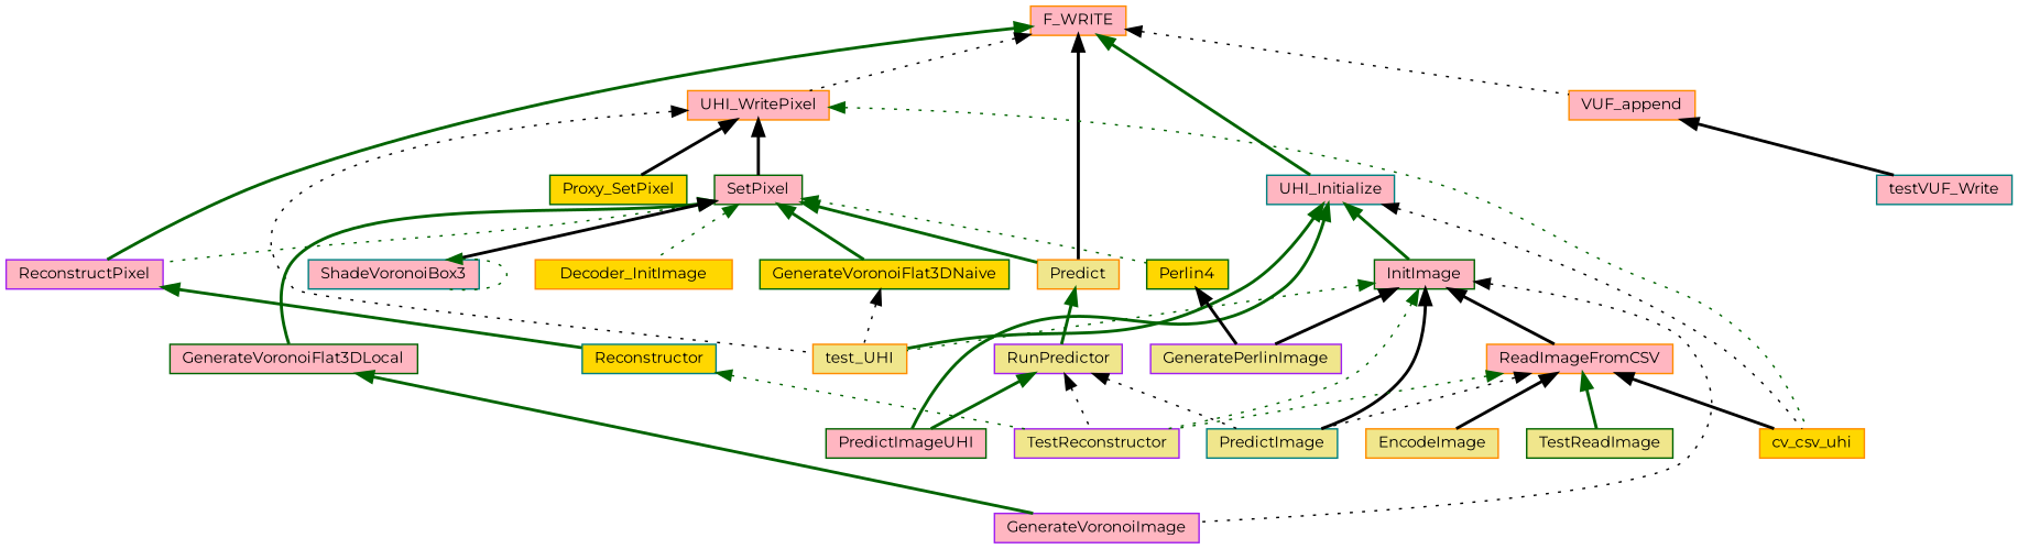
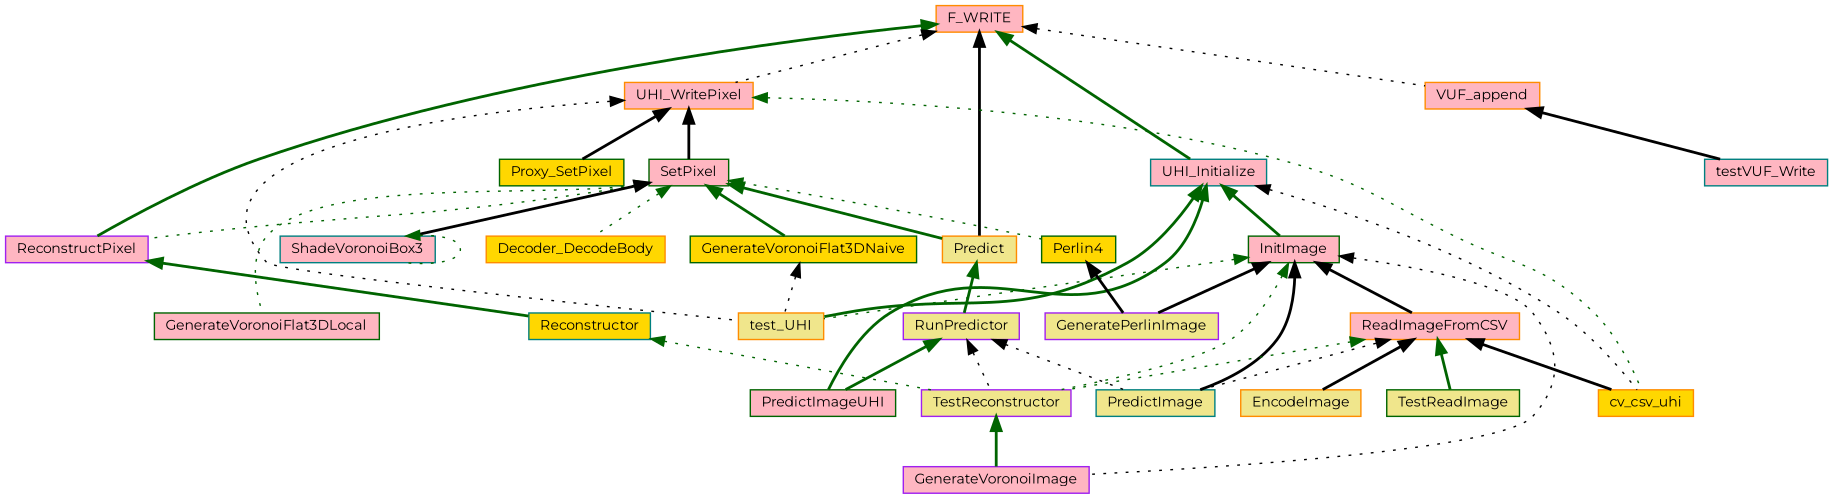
  digraph {
    fontname=Montserrat
    rankdir=TB
    node [color=darkorange fillcolor=lightpink fontname=Montserrat fontsize=10 shape=box style=filled]
    edge [color=darkgreen dir=back fontname=Montserrat fontsize=10 labelfontname=Helvetica labelfontsize=10 style=bold]
    n1 [fontcolor=black height=0.2 label=F_WRITE width=0.4]
    n2 [fillcolor=khaki height=0.2 label=Predict width=0.4]
    n3 [color=purple height=0.2 label=ReconstructPixel width=0.4]
    n4 [color=teal height=0.2 label=UHI_Initialize width=0.4]
    n5 [height=0.2 label=UHI_WritePixel width=0.4]
    n6 [height=0.2 label=VUF_append width=0.4]
    n7 [color=purple fillcolor=khaki height=0.2 label=RunPredictor width=0.4]
    n8 [color=teal fillcolor=gold height=0.2 label=Reconstructor width=0.4]
    n9 [color=darkgreen height=0.2 label=PredictImageUHI width=0.4]
    n10 [fillcolor=gold height=0.2 label=cv_csv_uhi width=0.4]
    n11 [color=darkgreen height=0.2 label=InitImage width=0.4]
    n12 [fillcolor=khaki height=0.2 label=test_UHI width=0.4]
    n13 [color=darkgreen fillcolor=gold height=0.2 label=Proxy_SetPixel width=0.4]
    n14 [color=darkgreen height=0.2 label=SetPixel width=0.4]
    n15 [color=teal height=0.2 label=testVUF_Write width=0.4]
    n16 [color=teal fillcolor=khaki height=0.2 label=PredictImage width=0.4]
    n17 [color=purple fillcolor=khaki height=0.2 label=TestReconstructor width=0.4]
    n18 [color=purple fillcolor=khaki height=0.2 label=GeneratePerlinImage width=0.4]
    n19 [color=purple height=0.2 label=GenerateVoronoiImage width=0.4]
    n20 [height=0.2 label=ReadImageFromCSV width=0.4]
    n21 [fillcolor=khaki height=0.2 label=EncodeImage width=0.4]
    n22 [color=darkgreen fillcolor=khaki height=0.2 label=TestReadImage width=0.4]
-   n23 [fillcolor=gold height=0.2 label=Decoder_InitImage width=0.4]
+   n23 [fillcolor=gold height=0.2 label=Decoder_DecodeBody width=0.4]
    n24 [color=darkgreen height=0.2 label=GenerateVoronoiFlat3DLocal width=0.4]
    n25 [color=darkgreen fillcolor=gold height=0.2 label=GenerateVoronoiFlat3DNaive width=0.4]
    n26 [color=darkgreen fillcolor=gold height=0.2 label=Perlin4 width=0.4]
    n27 [color=teal height=0.2 label=ShadeVoronoiBox3 width=0.4]
    n1 -> n2 [color=black]
    n1 -> n3
    n1 -> n4
    n1 -> n5 [color=black style=dotted]
    n1 -> n6 [color=black style=dotted]
    n2 -> n7
    n3 -> n8
    n4 -> n9
    n4 -> n10 [color=black style=dotted]
    n4 -> n11
    n4 -> n12
    n5 -> n10 [style=dotted]
    n5 -> n12 [color=black style=dotted]
    n5 -> n13 [color=black]
    n5 -> n14 [color=black]
    n6 -> n15 [color=black]
    n7 -> n9
    n7 -> n16 [color=black style=dotted]
    n7 -> n17 [color=black style=dotted]
    n8 -> n17 [style=dotted]
    n11 -> n12 [style=dotted]
    n11 -> n16 [color=black]
    n11 -> n17 [style=dotted]
    n11 -> n18 [color=black]
    n11 -> n19 [color=black style=dotted]
    n11 -> n20 [color=black]
    n14 -> n2
    n14 -> n3 [style=dotted]
    n14 -> n23 [style=dotted]
-   n14 -> n24
+   n14 -> n24 [style=dotted]
    n14 -> n25
    n14 -> n26 [style=dotted]
    n14 -> n27 [color=black]
    n20 -> n10 [color=black]
    n20 -> n16 [color=black style=dotted]
    n20 -> n17 [style=dotted]
    n20 -> n21 [color=black]
    n20 -> n22
-   n24 -> n19
+   n17 -> n19
    n25 -> n12 [color=black style=dotted]
    n26 -> n18 [color=black]
    n27 -> n27 [style=dotted]
  }
